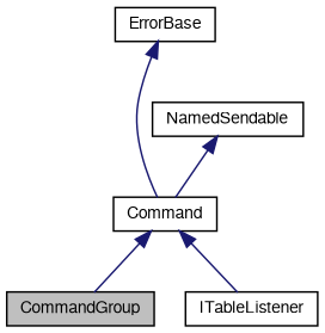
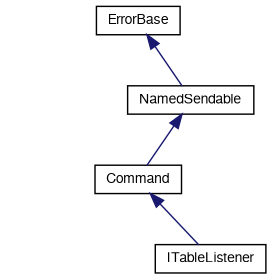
  digraph {
    node [color=black fontname=FreeSans fontsize=10 shape=record]
    edge [color=midnightblue dir=back fontname=FreeSans fontsize=10 labelfontname=FreeSans labelfontsize=10 style=solid]
-   n1 [fillcolor=grey75 fontcolor=black height=0.2 label=CommandGroup style=filled width=0.4]
    n2 [height=0.2 label=Command width=0.4]
    n3 [height=0.2 label=ITableListener width=0.4]
    n4 [height=0.2 label=ErrorBase width=0.4]
    n5 [height=0.2 label=NamedSendable width=0.4]
-   n2 -> n1
    n2 -> n3
-   n4 -> n2
+   n4 -> n5
    n5 -> n2
  }
